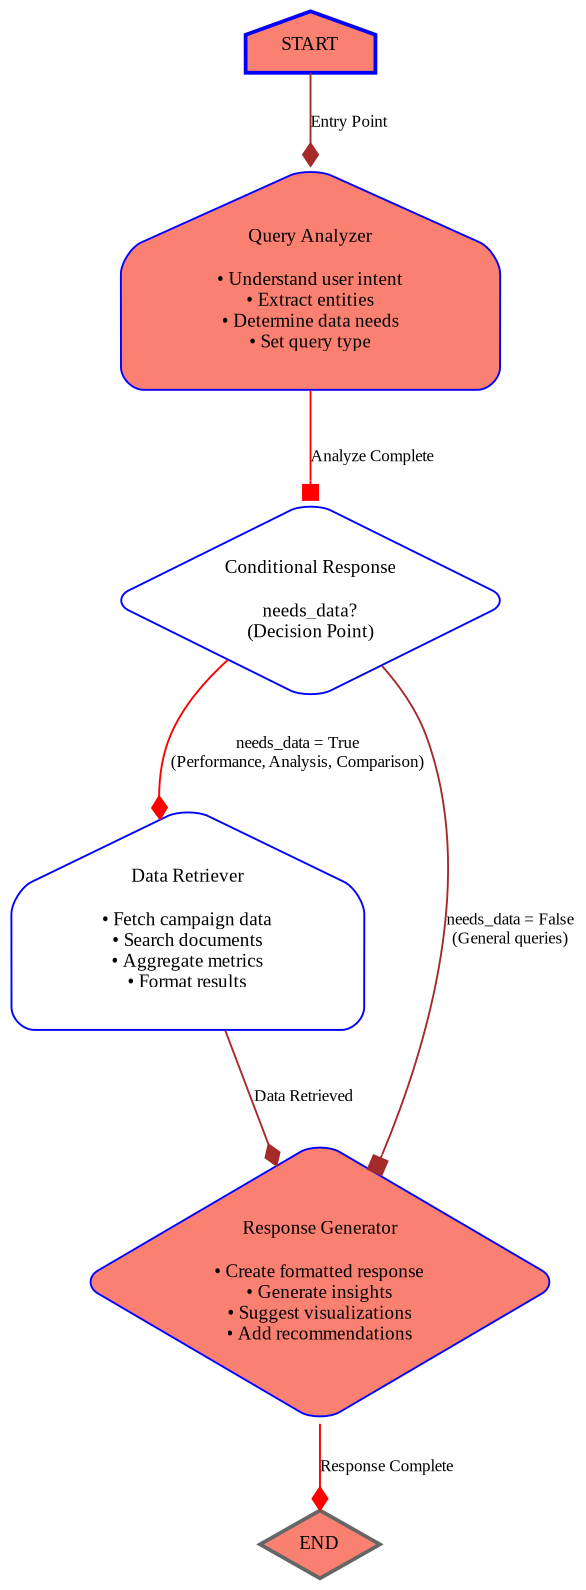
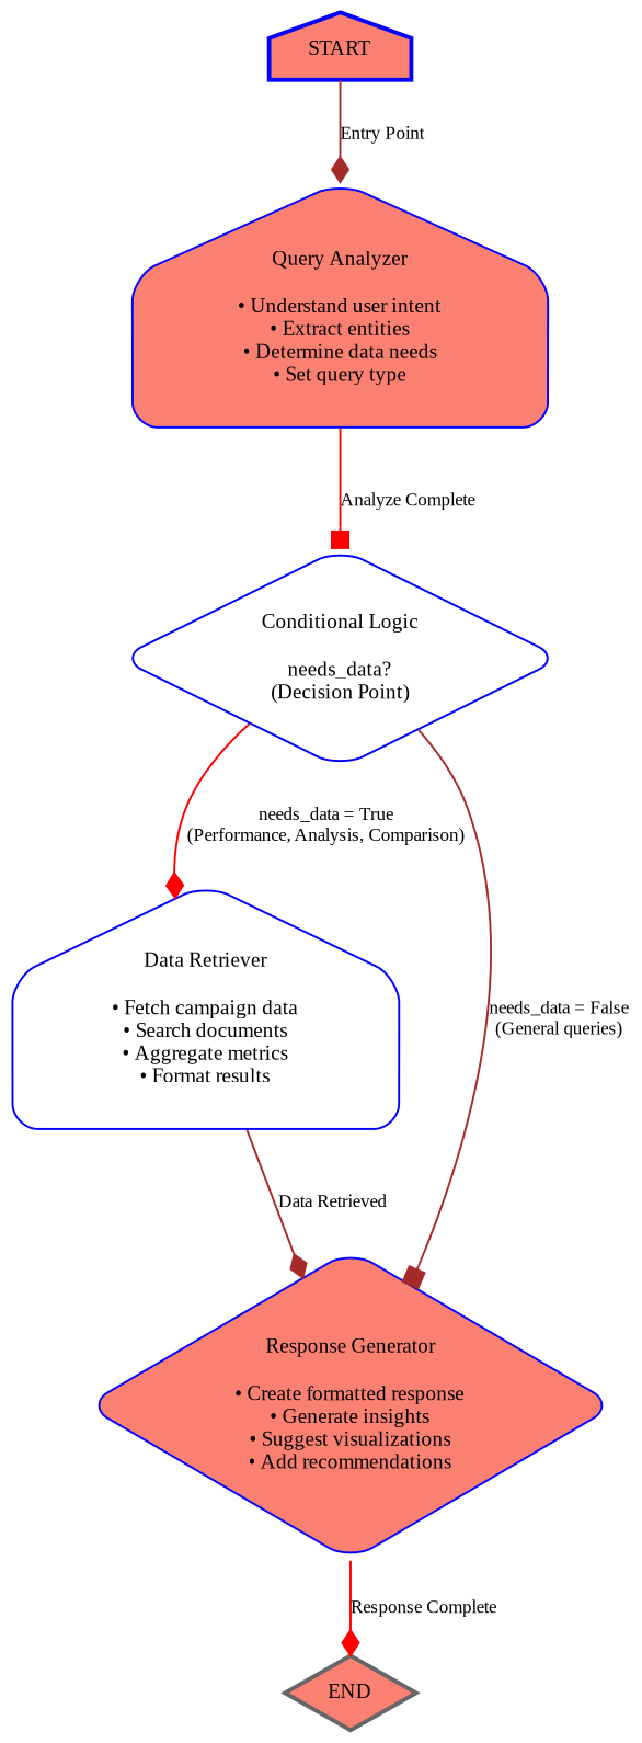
  digraph {
    rankdir=TB
    fontname="Liberation Serif"
    node [fillcolor=salmon fontname="Liberation Serif" fontsize=10 shape=house style="rounded,filled" color=blue]
    edge [fontname="Liberation Serif" fontsize=9 color=brown arrowhead=diamond]
    n1 [label=START style="filled,bold"]
    n2 [label="Query Analyzer\n\n• Understand user intent\n• Extract entities\n• Determine data needs\n• Set query type"]
-   n3 [fillcolor=white label="Conditional Response\n\nneeds_data?\n(Decision Point)" shape=diamond]
+   n3 [fillcolor=white label="Conditional Logic\n\nneeds_data?\n(Decision Point)" shape=diamond]
    n4 [fillcolor=white label="Data Retriever\n\n• Fetch campaign data\n• Search documents\n• Aggregate metrics\n• Format results"]
    n5 [label="Response Generator\n\n• Create formatted response\n• Generate insights\n• Suggest visualizations\n• Add recommendations" shape=diamond]
    n6 [label=END shape=diamond style="filled,bold" color=gray40]
    n1 -> n2 [label="Entry Point"]
    n2 -> n3 [label="Analyze Complete" color=red arrowhead=box]
    n3 -> n4 [color=red label="needs_data = True\n(Performance, Analysis, Comparison)"]
    n3 -> n5 [label="needs_data = False\n(General queries)" arrowhead=box]
    n4 -> n5 [label="Data Retrieved"]
    n5 -> n6 [label="Response Complete" color=red]
  }
